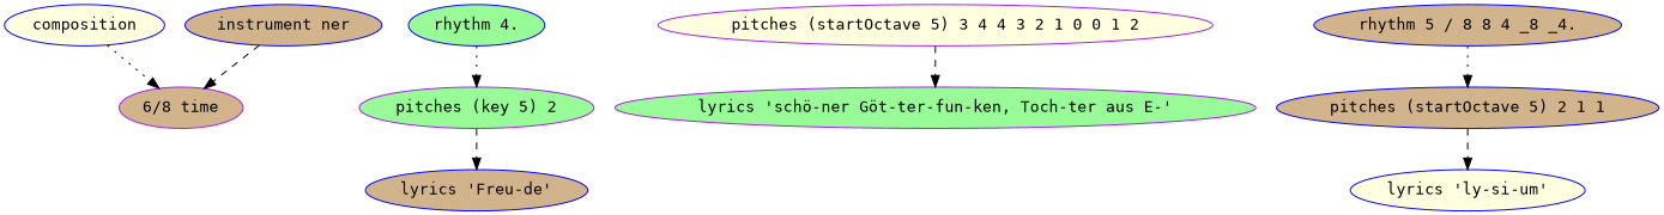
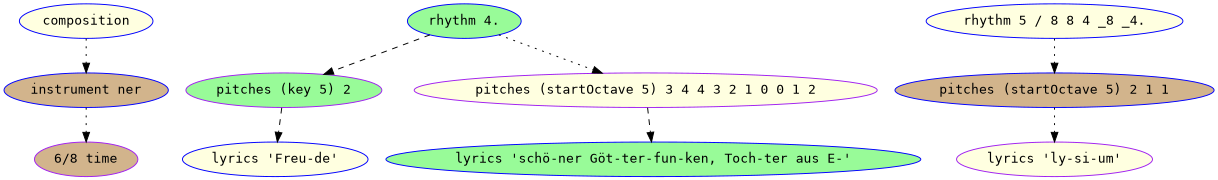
  digraph {
    fontname="DejaVu Sans Mono"
    ordering=out
    node [color=blue fillcolor=lightyellow fontname="DejaVu Sans Mono" style=filled]
    edge [fontname="DejaVu Sans Mono" style=dotted]
    n1 [label=composition]
    n2 [fillcolor=tan label="instrument ner"]
    n3 [color=purple fillcolor=tan label="6/8 time"]
    n4 [fillcolor=palegreen label="rhythm 4."]
    n5 [color=purple fillcolor=palegreen label="pitches (key 5) 2"]
    n6 [color=purple label="pitches (startOctave 5) 3 4 4 3 2 1 0 0 1 2"]
-   n7 [fillcolor=tan label="rhythm 5 / 8 8 4 _8 _4."]
+   n7 [label="rhythm 5 / 8 8 4 _8 _4."]
    n8 [fillcolor=tan label="pitches (startOctave 5) 2 1 1"]
-   n9 [fillcolor=tan label="lyrics 'Freu-de'"]
-   n10 [color=purple fillcolor=palegreen label="lyrics 'schö-ner Göt-ter-fun-ken, Toch-ter aus E-'"]
-   n11 [label="lyrics 'ly-si-um'"]
-   n1 -> n3
-   n2 -> n3 [style=dashed]
-   n4 -> n5
+   n9 [label="lyrics 'Freu-de'"]
+   n10 [fillcolor=palegreen label="lyrics 'schö-ner Göt-ter-fun-ken, Toch-ter aus E-'"]
+   n11 [color=purple label="lyrics 'ly-si-um'"]
+   n1 -> n2
+   n2 -> n3
+   n4 -> n5 [style=dashed]
+   n4 -> n6
    n5 -> n9 [style=dashed]
    n6 -> n10 [style=dashed]
    n7 -> n8
-   n8 -> n11 [style=dashed]
+   n8 -> n11
  }
